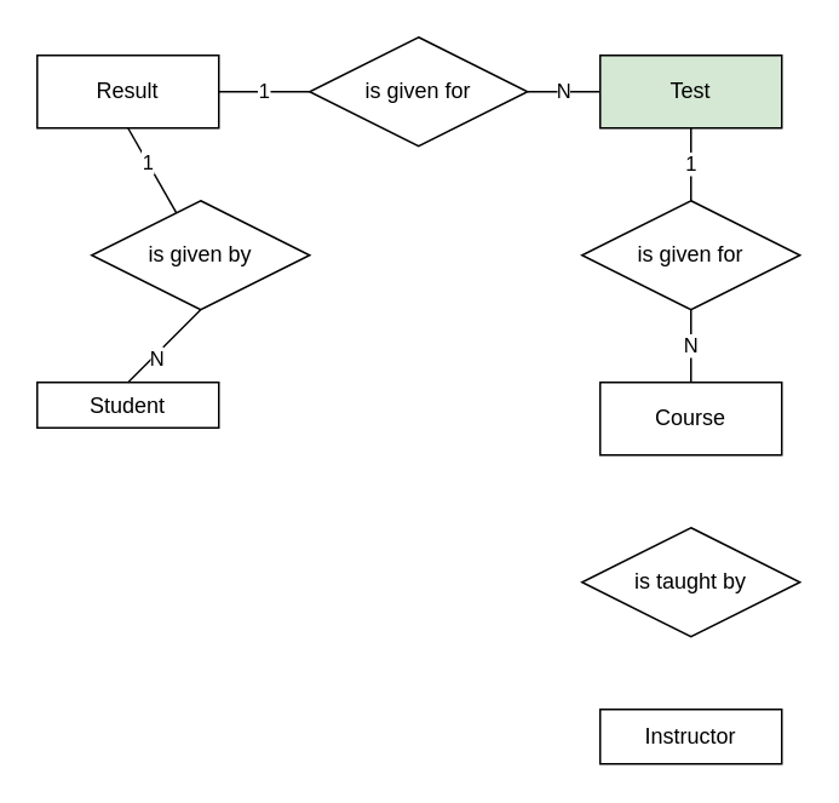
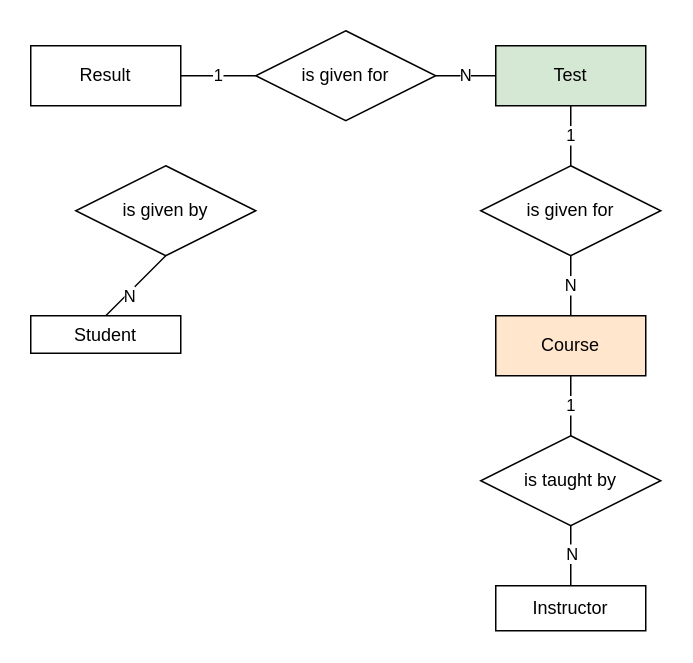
  <mxCell id="0" />
  <mxCell id="1" parent="0" />
  <mxCell id="2" value="Result" style="whiteSpace=wrap;html=1;align=center;" vertex="1" parent="1"><mxGeometry x="20" y="30" width="100" height="40" as="geometry" /></mxCell>
  <mxCell id="3" value="Test" style="whiteSpace=wrap;html=1;align=center;fillColor=#d5e8d4;" vertex="1" parent="1"><mxGeometry x="330" y="30" width="100" height="40" as="geometry" /></mxCell>
  <mxCell id="4" value="Student" style="whiteSpace=wrap;html=1;align=center;" vertex="1" parent="1"><mxGeometry x="20" y="210" width="100" height="25" as="geometry" /></mxCell>
  <mxCell id="5" value="Instructor" style="whiteSpace=wrap;html=1;align=center;" vertex="1" parent="1"><mxGeometry x="330" y="390" width="100" height="30" as="geometry" /></mxCell>
- <mxCell id="6" value="Course" style="whiteSpace=wrap;html=1;align=center;" vertex="1" parent="1"><mxGeometry x="330" y="210" width="100" height="40" as="geometry" /></mxCell>
+ <mxCell id="6" value="Course" style="whiteSpace=wrap;html=1;align=center;fillColor=#ffe6cc;" vertex="1" parent="1"><mxGeometry x="330" y="210" width="100" height="40" as="geometry" /></mxCell>
+ <mxCell id="7" value="" style="endArrow=none;html=1;rounded=0;" edge="1" parent="1" source="9" target="5"><mxGeometry relative="1" as="geometry"><mxPoint x="360" y="330" as="sourcePoint" /><mxPoint x="430" y="290" as="targetPoint" /></mxGeometry></mxCell>
+ <mxCell id="8" value="N" style="edgeLabel;html=1;align=center;verticalAlign=middle;resizable=0;points=[];" connectable="0" vertex="1" parent="7"><mxGeometry x="-0.12" relative="1" as="geometry"><mxPoint as="offset" /></mxGeometry></mxCell>
  <mxCell id="9" value="is taught by" style="shape=rhombus;perimeter=rhombusPerimeter;whiteSpace=wrap;html=1;align=center;" vertex="1" parent="1"><mxGeometry x="320" y="290" width="120" height="60" as="geometry" /></mxCell>
+ <mxCell id="10" value="1" style="endArrow=none;html=1;rounded=0;" edge="1" parent="1" source="9" target="6"><mxGeometry relative="1" as="geometry"><mxPoint x="550" y="-80" as="sourcePoint" /><mxPoint x="430" y="290" as="targetPoint" /></mxGeometry></mxCell>
  <mxCell id="11" value="is given by" style="shape=rhombus;perimeter=rhombusPerimeter;whiteSpace=wrap;html=1;align=center;" vertex="1" parent="1"><mxGeometry x="50" y="110" width="120" height="60" as="geometry" /></mxCell>
  <mxCell id="12" value=" is given for" style="shape=rhombus;perimeter=rhombusPerimeter;whiteSpace=wrap;html=1;align=center;" vertex="1" parent="1"><mxGeometry x="320" y="110" width="120" height="60" as="geometry" /></mxCell>
  <mxCell id="13" value="is given for" style="shape=rhombus;perimeter=rhombusPerimeter;whiteSpace=wrap;html=1;align=center;" vertex="1" parent="1"><mxGeometry x="170" y="20" width="120" height="60" as="geometry" /></mxCell>
  <mxCell id="14" value="N" style="endArrow=none;html=1;rounded=0;" edge="1" parent="1" source="6" target="12"><mxGeometry relative="1" as="geometry"><mxPoint x="290" y="290" as="sourcePoint" /><mxPoint x="450" y="290" as="targetPoint" /></mxGeometry></mxCell>
  <mxCell id="15" value="1" style="endArrow=none;html=1;rounded=0;exitX=0.5;exitY=1;exitDx=0;exitDy=0;" edge="1" parent="1" source="3" target="12"><mxGeometry relative="1" as="geometry"><mxPoint x="290" y="290" as="sourcePoint" /><mxPoint x="450" y="290" as="targetPoint" /></mxGeometry></mxCell>
  <mxCell id="16" value="" style="endArrow=none;html=1;rounded=0;" edge="1" parent="1" source="2" target="13"><mxGeometry relative="1" as="geometry"><mxPoint x="270" y="570" as="sourcePoint" /><mxPoint x="430" y="570" as="targetPoint" /></mxGeometry></mxCell>
  <mxCell id="17" value="1" style="edgeLabel;html=1;align=center;verticalAlign=middle;resizable=0;points=[];" vertex="1" connectable="0" parent="16"><mxGeometry x="-0.022" y="1" relative="1" as="geometry"><mxPoint as="offset" /></mxGeometry></mxCell>
  <mxCell id="18" value="N" style="endArrow=none;html=1;rounded=0;" edge="1" parent="1" source="13" target="3"><mxGeometry relative="1" as="geometry"><mxPoint x="290" y="290" as="sourcePoint" /><mxPoint x="70" y="-120" as="targetPoint" /></mxGeometry></mxCell>
- <mxCell id="19" value="" style="endArrow=none;html=1;rounded=0;exitX=0.5;exitY=1;exitDx=0;exitDy=0;" edge="1" parent="1" source="2" target="11"><mxGeometry relative="1" as="geometry"><mxPoint x="270" y="470" as="sourcePoint" /><mxPoint x="430" y="470" as="targetPoint" /></mxGeometry></mxCell>
- <mxCell id="20" value="1" style="edgeLabel;html=1;align=center;verticalAlign=middle;resizable=0;points=[];" vertex="1" connectable="0" parent="19"><mxGeometry x="-0.233" relative="1" as="geometry"><mxPoint as="offset" /></mxGeometry></mxCell>
  <mxCell id="21" value="" style="endArrow=none;html=1;rounded=0;entryX=0.5;entryY=0;entryDx=0;entryDy=0;exitX=0.5;exitY=1;exitDx=0;exitDy=0;" edge="1" parent="1" source="11" target="4"><mxGeometry relative="1" as="geometry"><mxPoint x="50" y="360" as="sourcePoint" /><mxPoint x="210" y="360" as="targetPoint" /></mxGeometry></mxCell>
  <mxCell id="22" value="N" style="edgeLabel;html=1;align=center;verticalAlign=middle;resizable=0;points=[];" vertex="1" connectable="0" parent="21"><mxGeometry x="0.267" y="1" relative="1" as="geometry"><mxPoint as="offset" /></mxGeometry></mxCell>
